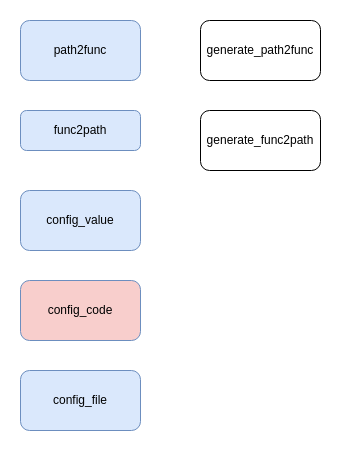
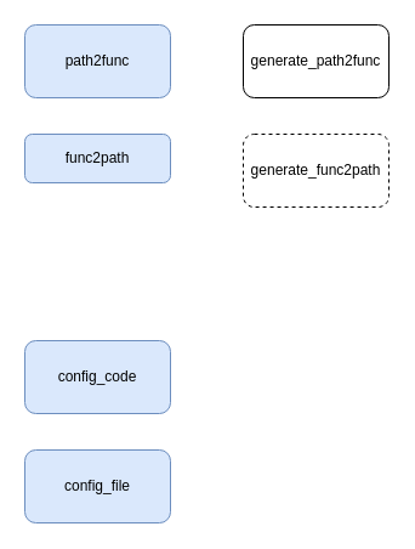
  <mxCell id="0" />
  <mxCell id="1" parent="0" />
  <mxCell id="2" value="path2func" style="rounded=1;whiteSpace=wrap;html=1;fillColor=#dae8fc;strokeColor=#6c8ebf;" vertex="1" parent="1"><mxGeometry x="20" y="20" width="120" height="60" as="geometry" /></mxCell>
  <mxCell id="3" value="generate_path2func" style="rounded=1;whiteSpace=wrap;html=1;" vertex="1" parent="1"><mxGeometry x="200" y="20" width="120" height="60" as="geometry" /></mxCell>
  <mxCell id="4" value="func2path" style="rounded=1;whiteSpace=wrap;html=1;fillColor=#dae8fc;strokeColor=#6c8ebf;" vertex="1" parent="1"><mxGeometry x="20" y="110" width="120" height="40" as="geometry" /></mxCell>
- <mxCell id="5" value="config_value" style="rounded=1;whiteSpace=wrap;html=1;fillColor=#dae8fc;strokeColor=#6c8ebf;" vertex="1" parent="1"><mxGeometry x="20" y="190" width="120" height="60" as="geometry" /></mxCell>
- <mxCell id="6" value="config_code" style="rounded=1;whiteSpace=wrap;html=1;fillColor=#f8cecc;strokeColor=#6c8ebf;" vertex="1" parent="1"><mxGeometry x="20" y="280" width="120" height="60" as="geometry" /></mxCell>
+ <mxCell id="6" value="config_code" style="rounded=1;whiteSpace=wrap;html=1;fillColor=#dae8fc;strokeColor=#6c8ebf;" vertex="1" parent="1"><mxGeometry x="20" y="280" width="120" height="60" as="geometry" /></mxCell>
  <mxCell id="7" value="config_file" style="rounded=1;whiteSpace=wrap;html=1;fillColor=#dae8fc;strokeColor=#6c8ebf;" vertex="1" parent="1"><mxGeometry x="20" y="370" width="120" height="60" as="geometry" /></mxCell>
- <mxCell id="8" value="generate_func2path" style="rounded=1;whiteSpace=wrap;html=1;" vertex="1" parent="1"><mxGeometry x="200" y="110" width="120" height="60" as="geometry" /></mxCell>
+ <mxCell id="8" value="generate_func2path" style="rounded=1;whiteSpace=wrap;html=1;dashed=1;" vertex="1" parent="1"><mxGeometry x="200" y="110" width="120" height="60" as="geometry" /></mxCell>
